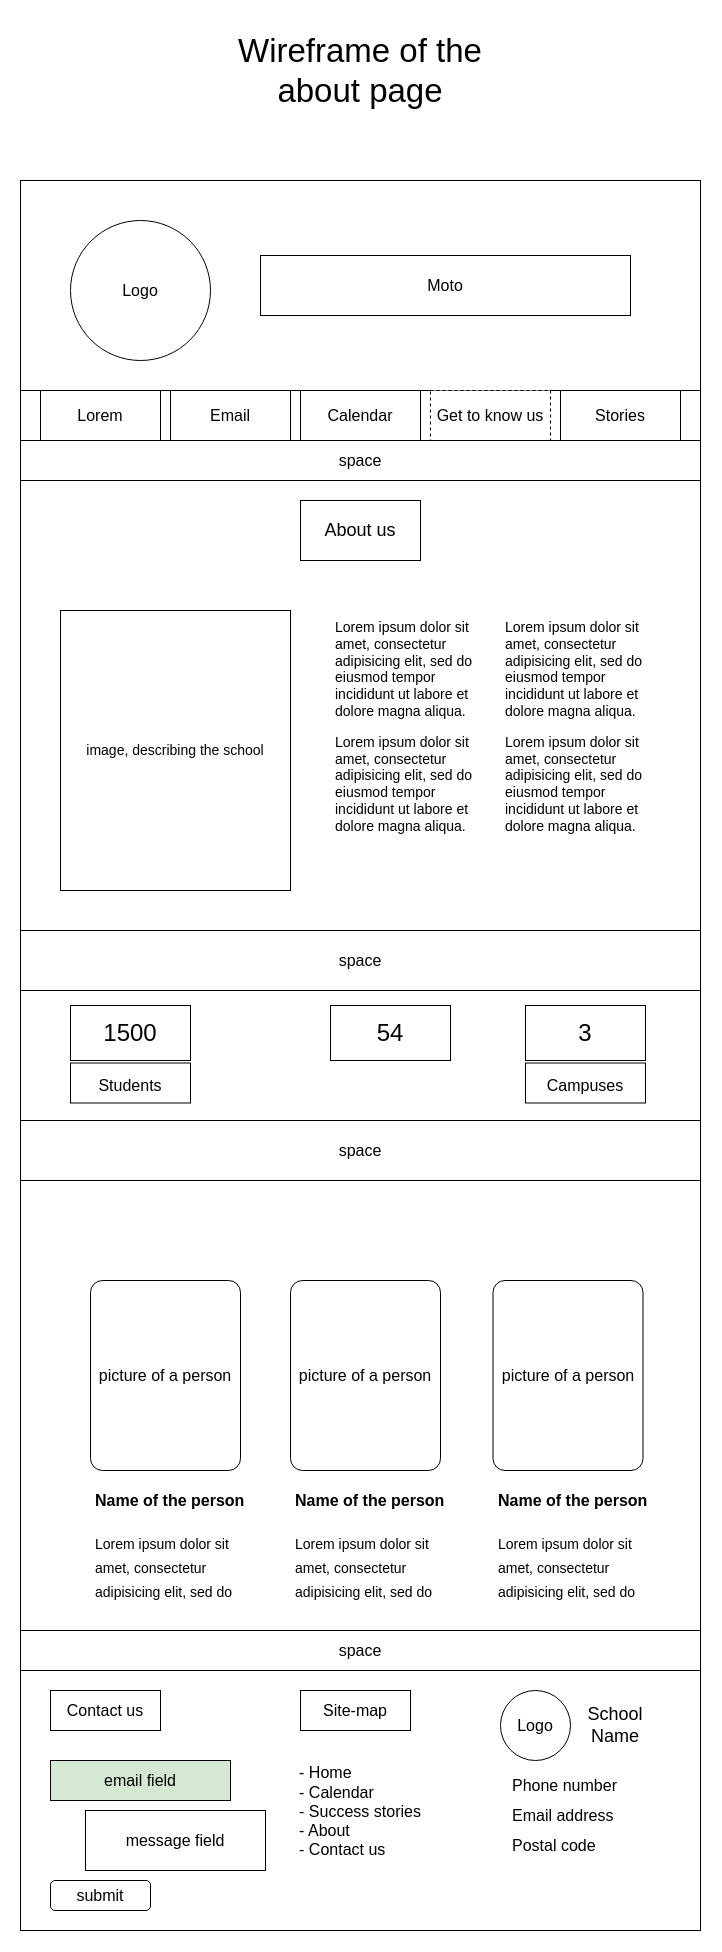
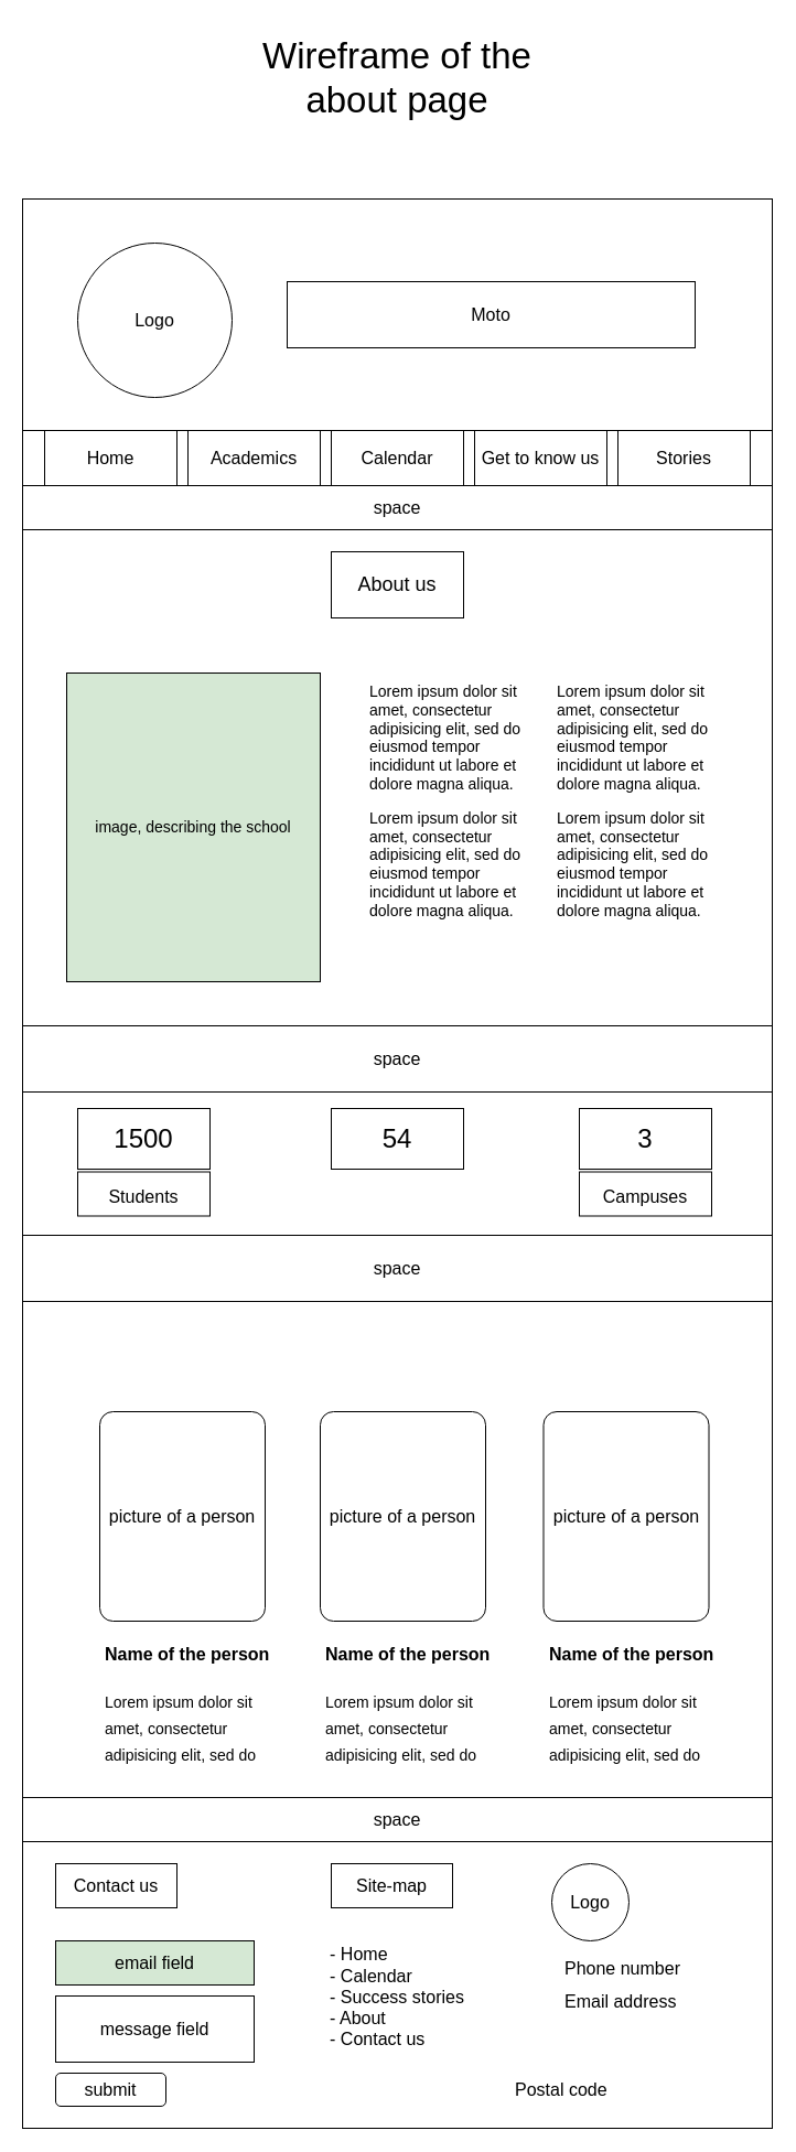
  <mxCell id="0" />
  <mxCell id="1" parent="0" />
  <mxCell id="2" value="&lt;font style=&quot;font-size: 33px;&quot;&gt;Wireframe of the about page&lt;/font&gt;" style="text;html=1;strokeColor=none;fillColor=none;align=center;verticalAlign=middle;whiteSpace=wrap;rounded=0;fontSize=16;" parent="1" vertex="1"><mxGeometry x="200" y="20" width="320" height="100" as="geometry" /></mxCell>
  <mxCell id="3" value="" style="rounded=0;whiteSpace=wrap;html=1;" parent="1" vertex="1"><mxGeometry x="20" y="180" width="680" height="210" as="geometry" /></mxCell>
  <mxCell id="4" value="&lt;font style=&quot;font-size: 16px;&quot;&gt;Logo&lt;/font&gt;" style="ellipse;whiteSpace=wrap;html=1;aspect=fixed;" parent="1" vertex="1"><mxGeometry x="70" y="220" width="140" height="140" as="geometry" /></mxCell>
  <mxCell id="5" value="Moto" style="rounded=0;whiteSpace=wrap;html=1;fontSize=16;" parent="1" vertex="1"><mxGeometry x="260" y="255" width="370" height="60" as="geometry" /></mxCell>
  <mxCell id="6" value="" style="rounded=0;whiteSpace=wrap;html=1;fontSize=16;" parent="1" vertex="1"><mxGeometry x="20" y="390" width="680" height="50" as="geometry" /></mxCell>
- <mxCell id="7" value="Lorem" style="rounded=0;whiteSpace=wrap;html=1;fontSize=16;" parent="1" vertex="1"><mxGeometry x="40" y="390" width="120" height="50" as="geometry" /></mxCell>
- <mxCell id="8" value="Email" style="rounded=0;whiteSpace=wrap;html=1;fontSize=16;" parent="1" vertex="1"><mxGeometry x="170" y="390" width="120" height="50" as="geometry" /></mxCell>
- <mxCell id="9" value="Get to know us" style="rounded=0;whiteSpace=wrap;html=1;fontSize=16;dashed=1;" parent="1" vertex="1"><mxGeometry x="430" y="390" width="120" height="50" as="geometry" /></mxCell>
+ <mxCell id="7" value="Home" style="rounded=0;whiteSpace=wrap;html=1;fontSize=16;" parent="1" vertex="1"><mxGeometry x="40" y="390" width="120" height="50" as="geometry" /></mxCell>
+ <mxCell id="8" value="Academics" style="rounded=0;whiteSpace=wrap;html=1;fontSize=16;" parent="1" vertex="1"><mxGeometry x="170" y="390" width="120" height="50" as="geometry" /></mxCell>
+ <mxCell id="9" value="Get to know us" style="rounded=0;whiteSpace=wrap;html=1;fontSize=16;" parent="1" vertex="1"><mxGeometry x="430" y="390" width="120" height="50" as="geometry" /></mxCell>
  <mxCell id="10" value="Stories" style="rounded=0;whiteSpace=wrap;html=1;fontSize=16;" parent="1" vertex="1"><mxGeometry x="560" y="390" width="120" height="50" as="geometry" /></mxCell>
  <mxCell id="11" value="space" style="rounded=0;whiteSpace=wrap;html=1;fontSize=16;" parent="1" vertex="1"><mxGeometry x="20" y="440" width="680" height="40" as="geometry" /></mxCell>
  <mxCell id="12" value="Calendar" style="rounded=0;whiteSpace=wrap;html=1;fontSize=16;" parent="1" vertex="1"><mxGeometry x="300" y="390" width="120" height="50" as="geometry" /></mxCell>
  <mxCell id="13" value="" style="rounded=0;whiteSpace=wrap;html=1;" parent="1" vertex="1"><mxGeometry x="20" y="480" width="680" height="450" as="geometry" /></mxCell>
  <mxCell id="14" value="&lt;font style=&quot;font-size: 18px;&quot;&gt;About us&lt;/font&gt;" style="rounded=0;whiteSpace=wrap;html=1;" parent="1" vertex="1"><mxGeometry x="300" y="500" width="120" height="60" as="geometry" /></mxCell>
  <mxCell id="15" value="&lt;p style=&quot;font-size: 14px;&quot;&gt;&lt;font style=&quot;font-size: 14px;&quot;&gt;Lorem ipsum dolor sit amet, consectetur adipisicing elit, sed do eiusmod tempor incididunt ut labore et dolore magna aliqua.&lt;/font&gt;&lt;/p&gt;&lt;p style=&quot;font-size: 14px;&quot;&gt;&lt;font style=&quot;font-size: 14px;&quot;&gt;Lorem ipsum dolor sit amet, consectetur adipisicing elit, sed do eiusmod tempor incididunt ut labore et dolore magna aliqua.&lt;/font&gt;&lt;/p&gt;&lt;p&gt;&lt;/p&gt;" style="text;html=1;strokeColor=none;fillColor=none;spacing=5;spacingTop=-20;whiteSpace=wrap;overflow=hidden;rounded=0;fontSize=18;" parent="1" vertex="1"><mxGeometry x="330" y="615" width="170" height="270" as="geometry" /></mxCell>
  <mxCell id="16" value="&lt;p style=&quot;font-size: 14px;&quot;&gt;&lt;font style=&quot;font-size: 14px;&quot;&gt;Lorem ipsum dolor sit amet, consectetur adipisicing elit, sed do eiusmod tempor incididunt ut labore et dolore magna aliqua.&lt;/font&gt;&lt;/p&gt;&lt;p style=&quot;font-size: 14px;&quot;&gt;&lt;font style=&quot;font-size: 14px;&quot;&gt;Lorem ipsum dolor sit amet, consectetur adipisicing elit, sed do eiusmod tempor incididunt ut labore et dolore magna aliqua.&lt;/font&gt;&lt;/p&gt;&lt;p&gt;&lt;/p&gt;" style="text;html=1;strokeColor=none;fillColor=none;spacing=5;spacingTop=-20;whiteSpace=wrap;overflow=hidden;rounded=0;fontSize=18;" parent="1" vertex="1"><mxGeometry x="500" y="615" width="170" height="270" as="geometry" /></mxCell>
- <mxCell id="17" value="image, describing the school" style="rounded=0;whiteSpace=wrap;html=1;fontSize=14;" parent="1" vertex="1"><mxGeometry x="60" y="610" width="230" height="280" as="geometry" /></mxCell>
+ <mxCell id="17" value="image, describing the school" style="rounded=0;whiteSpace=wrap;html=1;fontSize=14;fillColor=#d5e8d4;" parent="1" vertex="1"><mxGeometry x="60" y="610" width="230" height="280" as="geometry" /></mxCell>
  <mxCell id="18" value="&lt;font style=&quot;font-size: 16px;&quot;&gt;space&lt;/font&gt;" style="rounded=0;whiteSpace=wrap;html=1;fontSize=14;" parent="1" vertex="1"><mxGeometry x="20" y="930" width="680" height="60" as="geometry" /></mxCell>
  <mxCell id="19" value="" style="rounded=0;whiteSpace=wrap;html=1;fontSize=16;" parent="1" vertex="1"><mxGeometry x="20" y="990" width="680" height="130" as="geometry" /></mxCell>
  <mxCell id="20" value="&lt;font style=&quot;font-size: 24px;&quot;&gt;1500&lt;/font&gt;" style="rounded=0;whiteSpace=wrap;html=1;fontSize=16;" parent="1" vertex="1"><mxGeometry x="70" y="1005" width="120" height="55" as="geometry" /></mxCell>
- <mxCell id="21" value="&lt;font style=&quot;font-size: 24px;&quot;&gt;54&lt;/font&gt;" style="rounded=0;whiteSpace=wrap;html=1;fontSize=16;" parent="1" vertex="1"><mxGeometry x="330" y="1005" width="120" height="55" as="geometry" /></mxCell>
+ <mxCell id="21" value="&lt;font style=&quot;font-size: 24px;&quot;&gt;54&lt;/font&gt;" style="rounded=0;whiteSpace=wrap;html=1;fontSize=16;" parent="1" vertex="1"><mxGeometry x="300" y="1005" width="120" height="55" as="geometry" /></mxCell>
  <mxCell id="22" value="&lt;font style=&quot;font-size: 24px;&quot;&gt;3&lt;/font&gt;" style="rounded=0;whiteSpace=wrap;html=1;fontSize=16;" parent="1" vertex="1"><mxGeometry x="525" y="1005" width="120" height="55" as="geometry" /></mxCell>
  <mxCell id="23" value="&lt;font style=&quot;font-size: 16px;&quot;&gt;Students&lt;/font&gt;" style="rounded=0;whiteSpace=wrap;html=1;fontSize=24;" parent="1" vertex="1"><mxGeometry x="70" y="1062.5" width="120" height="40" as="geometry" /></mxCell>
  <mxCell id="24" value="&lt;font style=&quot;font-size: 16px;&quot;&gt;Campuses&lt;/font&gt;" style="rounded=0;whiteSpace=wrap;html=1;fontSize=24;" parent="1" vertex="1"><mxGeometry x="525" y="1062.5" width="120" height="40" as="geometry" /></mxCell>
  <mxCell id="25" value="&lt;font style=&quot;font-size: 16px;&quot;&gt;space&lt;/font&gt;" style="rounded=0;whiteSpace=wrap;html=1;fontSize=14;" parent="1" vertex="1"><mxGeometry x="20" y="1120" width="680" height="60" as="geometry" /></mxCell>
  <mxCell id="26" value="" style="rounded=0;whiteSpace=wrap;html=1;fontSize=16;" parent="1" vertex="1"><mxGeometry x="20" y="1180" width="680" height="470" as="geometry" /></mxCell>
  <mxCell id="27" value="&lt;font style=&quot;font-size: 16px;&quot;&gt;picture of a person&lt;/font&gt;" style="rounded=1;whiteSpace=wrap;html=1;fontSize=12;arcSize=8;" parent="1" vertex="1"><mxGeometry x="90" y="1280" width="150" height="190" as="geometry" /></mxCell>
  <mxCell id="28" value="&lt;h1 style=&quot;font-size: 16px;&quot;&gt;&lt;font style=&quot;font-size: 16px;&quot;&gt;Name of the person&lt;br&gt;&lt;/font&gt;&lt;/h1&gt;&lt;p style=&quot;font-size: 20px;&quot;&gt;&lt;font style=&quot;font-size: 14px;&quot;&gt;Lorem ipsum dolor sit amet, consectetur adipisicing elit, sed do &lt;br&gt;&lt;/font&gt;&lt;/p&gt;" style="text;html=1;strokeColor=none;fillColor=none;spacing=5;spacingTop=-20;whiteSpace=wrap;overflow=hidden;rounded=0;fontSize=24;" parent="1" vertex="1"><mxGeometry x="90" y="1490" width="170" height="130" as="geometry" /></mxCell>
  <mxCell id="29" value="&lt;font style=&quot;font-size: 16px;&quot;&gt;picture of a person&lt;/font&gt;" style="rounded=1;whiteSpace=wrap;html=1;fontSize=12;arcSize=8;" parent="1" vertex="1"><mxGeometry x="290" y="1280" width="150" height="190" as="geometry" /></mxCell>
  <mxCell id="30" value="&lt;h1 style=&quot;font-size: 16px;&quot;&gt;&lt;font style=&quot;font-size: 16px;&quot;&gt;Name of the person&lt;br&gt;&lt;/font&gt;&lt;/h1&gt;&lt;p style=&quot;font-size: 20px;&quot;&gt;&lt;font style=&quot;font-size: 14px;&quot;&gt;Lorem ipsum dolor sit amet, consectetur adipisicing elit, sed do &lt;br&gt;&lt;/font&gt;&lt;/p&gt;" style="text;html=1;strokeColor=none;fillColor=none;spacing=5;spacingTop=-20;whiteSpace=wrap;overflow=hidden;rounded=0;fontSize=24;" parent="1" vertex="1"><mxGeometry x="290" y="1490" width="170" height="130" as="geometry" /></mxCell>
  <mxCell id="31" value="&lt;font style=&quot;font-size: 16px;&quot;&gt;picture of a person&lt;/font&gt;" style="rounded=1;whiteSpace=wrap;html=1;fontSize=12;arcSize=8;" parent="1" vertex="1"><mxGeometry x="492.5" y="1280" width="150" height="190" as="geometry" /></mxCell>
  <mxCell id="32" value="&lt;h1 style=&quot;font-size: 16px;&quot;&gt;&lt;font style=&quot;font-size: 16px;&quot;&gt;Name of the person&lt;br&gt;&lt;/font&gt;&lt;/h1&gt;&lt;p style=&quot;font-size: 20px;&quot;&gt;&lt;font style=&quot;font-size: 14px;&quot;&gt;Lorem ipsum dolor sit amet, consectetur adipisicing elit, sed do &lt;br&gt;&lt;/font&gt;&lt;/p&gt;" style="text;html=1;strokeColor=none;fillColor=none;spacing=5;spacingTop=-20;whiteSpace=wrap;overflow=hidden;rounded=0;fontSize=24;" parent="1" vertex="1"><mxGeometry x="492.5" y="1490" width="170" height="130" as="geometry" /></mxCell>
  <mxCell id="33" value="&lt;font style=&quot;font-size: 16px;&quot;&gt;space&lt;/font&gt;" style="rounded=0;whiteSpace=wrap;html=1;fontSize=14;" parent="1" vertex="1"><mxGeometry x="20" y="1630" width="680" height="40" as="geometry" /></mxCell>
  <mxCell id="34" value="" style="rounded=0;whiteSpace=wrap;html=1;fontSize=16;" parent="1" vertex="1"><mxGeometry x="20" y="1670" width="680" height="260" as="geometry" /></mxCell>
  <mxCell id="35" value="Contact us" style="rounded=0;whiteSpace=wrap;html=1;fontSize=16;" parent="1" vertex="1"><mxGeometry x="50" y="1690" width="110" height="40" as="geometry" /></mxCell>
  <mxCell id="36" value="email field" style="rounded=0;whiteSpace=wrap;html=1;fontSize=16;fillColor=#d5e8d4;" parent="1" vertex="1"><mxGeometry x="50" y="1760" width="180" height="40" as="geometry" /></mxCell>
- <mxCell id="37" value="message field" style="rounded=0;whiteSpace=wrap;html=1;fontSize=16;" parent="1" vertex="1"><mxGeometry x="85" y="1810" width="180" height="60" as="geometry" /></mxCell>
+ <mxCell id="37" value="message field" style="rounded=0;whiteSpace=wrap;html=1;fontSize=16;" parent="1" vertex="1"><mxGeometry x="50" y="1810" width="180" height="60" as="geometry" /></mxCell>
  <mxCell id="38" value="submit" style="rounded=1;whiteSpace=wrap;html=1;fontSize=16;" parent="1" vertex="1"><mxGeometry x="50" y="1880" width="100" height="30" as="geometry" /></mxCell>
  <mxCell id="39" value="Site-map" style="rounded=0;whiteSpace=wrap;html=1;fontSize=16;" parent="1" vertex="1"><mxGeometry x="300" y="1690" width="110" height="40" as="geometry" /></mxCell>
  <mxCell id="40" value="&lt;div align=&quot;left&quot;&gt;- Home&lt;/div&gt;&lt;div align=&quot;left&quot;&gt;- Calendar&lt;/div&gt;&lt;div align=&quot;left&quot;&gt;- Success stories&lt;br&gt;&lt;/div&gt;&lt;div align=&quot;left&quot;&gt;- About&lt;/div&gt;&lt;div align=&quot;left&quot;&gt;- Contact us&lt;/div&gt;&lt;div&gt;&lt;br&gt;&lt;/div&gt;&lt;div&gt;&lt;br&gt;&lt;/div&gt;" style="text;html=1;strokeColor=none;fillColor=none;align=center;verticalAlign=middle;whiteSpace=wrap;rounded=0;fontSize=16;" parent="1" vertex="1"><mxGeometry x="290" y="1760" width="140" height="140" as="geometry" /></mxCell>
  <mxCell id="41" value="Logo" style="ellipse;whiteSpace=wrap;html=1;aspect=fixed;fontSize=16;" parent="1" vertex="1"><mxGeometry x="500" y="1690" width="70" height="70" as="geometry" /></mxCell>
- <mxCell id="42" value="&lt;font style=&quot;font-size: 18px;&quot;&gt;School Name&lt;/font&gt;" style="text;html=1;strokeColor=none;fillColor=none;align=center;verticalAlign=middle;whiteSpace=wrap;rounded=0;fontSize=16;" parent="1" vertex="1"><mxGeometry x="570" y="1695" width="90" height="60" as="geometry" /></mxCell>
  <mxCell id="43" value="&lt;div align=&quot;left&quot;&gt;&lt;font style=&quot;font-size: 16px;&quot;&gt;Phone number&lt;/font&gt;&lt;/div&gt;" style="text;html=1;strokeColor=none;fillColor=none;align=left;verticalAlign=middle;whiteSpace=wrap;rounded=0;fontSize=18;" parent="1" vertex="1"><mxGeometry x="510" y="1770" width="135" height="30" as="geometry" /></mxCell>
  <mxCell id="44" value="&lt;div style=&quot;font-size: 16px;&quot; align=&quot;left&quot;&gt;&lt;font style=&quot;font-size: 16px;&quot;&gt;Email address&lt;br&gt;&lt;/font&gt;&lt;/div&gt;" style="text;html=1;strokeColor=none;fillColor=none;align=left;verticalAlign=middle;whiteSpace=wrap;rounded=0;fontSize=18;" parent="1" vertex="1"><mxGeometry x="510" y="1800" width="135" height="30" as="geometry" /></mxCell>
- <mxCell id="45" value="&lt;font style=&quot;font-size: 16px;&quot;&gt;Postal code&lt;/font&gt;" style="text;html=1;strokeColor=none;fillColor=none;align=left;verticalAlign=middle;whiteSpace=wrap;rounded=0;fontSize=18;" parent="1" vertex="1"><mxGeometry x="510" y="1830" width="135" height="30" as="geometry" /></mxCell>
+ <mxCell id="45" value="&lt;font style=&quot;font-size: 16px;&quot;&gt;Postal code&lt;/font&gt;" style="text;html=1;strokeColor=none;fillColor=none;align=left;verticalAlign=middle;whiteSpace=wrap;rounded=0;fontSize=18;" parent="1" vertex="1"><mxGeometry x="465" y="1880" width="135" height="30" as="geometry" /></mxCell>
